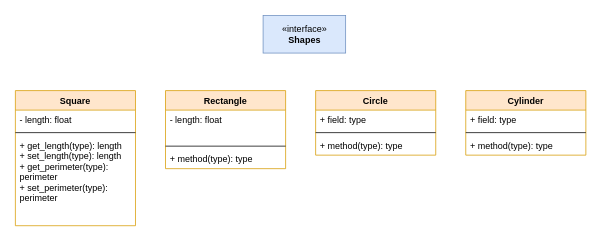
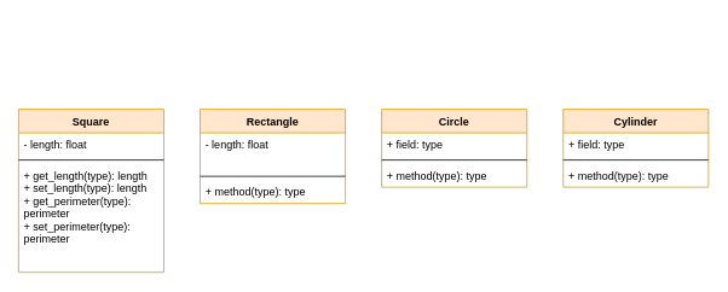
  <mxCell id="0" />
  <mxCell id="1" parent="0" />
- <mxCell id="2" value="«interface»&lt;br&gt;&lt;b&gt;Shapes&lt;/b&gt;" style="html=1;fillColor=#dae8fc;strokeColor=#6c8ebf;" vertex="1" parent="1"><mxGeometry x="350" y="20" width="110" height="50" as="geometry" /></mxCell>
  <mxCell id="3" value="Square" style="swimlane;fontStyle=1;align=center;verticalAlign=top;childLayout=stackLayout;horizontal=1;startSize=26;horizontalStack=0;resizeParent=1;resizeParentMax=0;resizeLast=0;collapsible=1;marginBottom=0;fillColor=#ffe6cc;strokeColor=#d79b00;" vertex="1" parent="1"><mxGeometry x="20" y="120" width="160" height="180" as="geometry" /></mxCell>
  <mxCell id="4" value="- length: float" style="text;strokeColor=none;fillColor=none;align=left;verticalAlign=top;spacingLeft=4;spacingRight=4;overflow=hidden;rotatable=0;points=[[0,0.5],[1,0.5]];portConstraint=eastwest;" vertex="1" parent="3"><mxGeometry y="26" width="160" height="26" as="geometry" /></mxCell>
  <mxCell id="5" value="" style="line;strokeWidth=1;fillColor=none;align=left;verticalAlign=middle;spacingTop=-1;spacingLeft=3;spacingRight=3;rotatable=0;labelPosition=right;points=[];portConstraint=eastwest;" vertex="1" parent="3"><mxGeometry y="52" width="160" height="8" as="geometry" /></mxCell>
  <mxCell id="6" value="+ get_length(type): length&#10;+ set_length(type): length&#10;+ get_perimeter(type): &#10;perimeter&#10;+ set_perimeter(type):&#10;perimeter&#10;" style="text;strokeColor=none;fillColor=none;align=left;verticalAlign=top;spacingLeft=4;spacingRight=4;overflow=hidden;rotatable=0;points=[[0,0.5],[1,0.5]];portConstraint=eastwest;" vertex="1" parent="3"><mxGeometry y="60" width="160" height="120" as="geometry" /></mxCell>
  <mxCell id="7" value="Rectangle" style="swimlane;fontStyle=1;align=center;verticalAlign=top;childLayout=stackLayout;horizontal=1;startSize=26;horizontalStack=0;resizeParent=1;resizeParentMax=0;resizeLast=0;collapsible=1;marginBottom=0;fillColor=#ffe6cc;strokeColor=#d79b00;" vertex="1" parent="1"><mxGeometry x="220" y="120" width="160" height="104" as="geometry" /></mxCell>
  <mxCell id="8" value="- length: float&#10;" style="text;strokeColor=none;fillColor=none;align=left;verticalAlign=top;spacingLeft=4;spacingRight=4;overflow=hidden;rotatable=0;points=[[0,0.5],[1,0.5]];portConstraint=eastwest;" vertex="1" parent="7"><mxGeometry y="26" width="160" height="44" as="geometry" /></mxCell>
  <mxCell id="9" value="" style="line;strokeWidth=1;fillColor=none;align=left;verticalAlign=middle;spacingTop=-1;spacingLeft=3;spacingRight=3;rotatable=0;labelPosition=right;points=[];portConstraint=eastwest;" vertex="1" parent="7"><mxGeometry y="70" width="160" height="8" as="geometry" /></mxCell>
  <mxCell id="10" value="+ method(type): type" style="text;strokeColor=none;fillColor=none;align=left;verticalAlign=top;spacingLeft=4;spacingRight=4;overflow=hidden;rotatable=0;points=[[0,0.5],[1,0.5]];portConstraint=eastwest;" vertex="1" parent="7"><mxGeometry y="78" width="160" height="26" as="geometry" /></mxCell>
  <mxCell id="11" value="Circle" style="swimlane;fontStyle=1;align=center;verticalAlign=top;childLayout=stackLayout;horizontal=1;startSize=26;horizontalStack=0;resizeParent=1;resizeParentMax=0;resizeLast=0;collapsible=1;marginBottom=0;fillColor=#ffe6cc;strokeColor=#d79b00;" vertex="1" parent="1"><mxGeometry x="420" y="120" width="160" height="86" as="geometry" /></mxCell>
  <mxCell id="12" value="+ field: type" style="text;strokeColor=none;fillColor=none;align=left;verticalAlign=top;spacingLeft=4;spacingRight=4;overflow=hidden;rotatable=0;points=[[0,0.5],[1,0.5]];portConstraint=eastwest;" vertex="1" parent="11"><mxGeometry y="26" width="160" height="26" as="geometry" /></mxCell>
  <mxCell id="13" value="" style="line;strokeWidth=1;fillColor=none;align=left;verticalAlign=middle;spacingTop=-1;spacingLeft=3;spacingRight=3;rotatable=0;labelPosition=right;points=[];portConstraint=eastwest;" vertex="1" parent="11"><mxGeometry y="52" width="160" height="8" as="geometry" /></mxCell>
  <mxCell id="14" value="+ method(type): type" style="text;strokeColor=none;fillColor=none;align=left;verticalAlign=top;spacingLeft=4;spacingRight=4;overflow=hidden;rotatable=0;points=[[0,0.5],[1,0.5]];portConstraint=eastwest;" vertex="1" parent="11"><mxGeometry y="60" width="160" height="26" as="geometry" /></mxCell>
  <mxCell id="15" value="Cylinder" style="swimlane;fontStyle=1;align=center;verticalAlign=top;childLayout=stackLayout;horizontal=1;startSize=26;horizontalStack=0;resizeParent=1;resizeParentMax=0;resizeLast=0;collapsible=1;marginBottom=0;fillColor=#ffe6cc;strokeColor=#d79b00;" vertex="1" parent="1"><mxGeometry x="620" y="120" width="160" height="86" as="geometry" /></mxCell>
  <mxCell id="16" value="+ field: type" style="text;strokeColor=none;fillColor=none;align=left;verticalAlign=top;spacingLeft=4;spacingRight=4;overflow=hidden;rotatable=0;points=[[0,0.5],[1,0.5]];portConstraint=eastwest;" vertex="1" parent="15"><mxGeometry y="26" width="160" height="26" as="geometry" /></mxCell>
  <mxCell id="17" value="" style="line;strokeWidth=1;fillColor=none;align=left;verticalAlign=middle;spacingTop=-1;spacingLeft=3;spacingRight=3;rotatable=0;labelPosition=right;points=[];portConstraint=eastwest;" vertex="1" parent="15"><mxGeometry y="52" width="160" height="8" as="geometry" /></mxCell>
  <mxCell id="18" value="+ method(type): type" style="text;strokeColor=none;fillColor=none;align=left;verticalAlign=top;spacingLeft=4;spacingRight=4;overflow=hidden;rotatable=0;points=[[0,0.5],[1,0.5]];portConstraint=eastwest;" vertex="1" parent="15"><mxGeometry y="60" width="160" height="26" as="geometry" /></mxCell>
